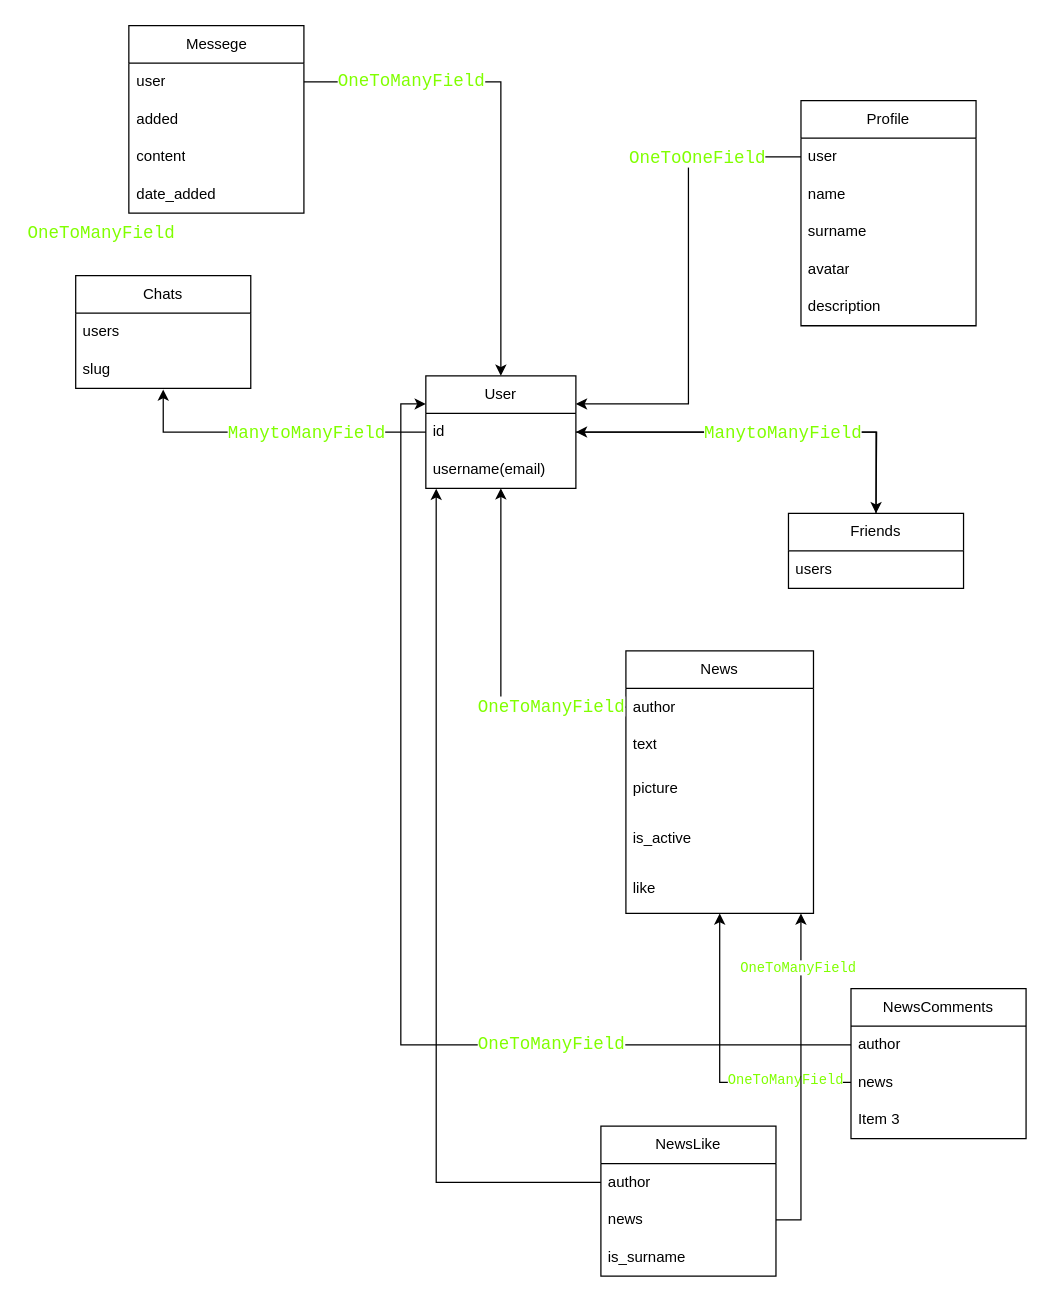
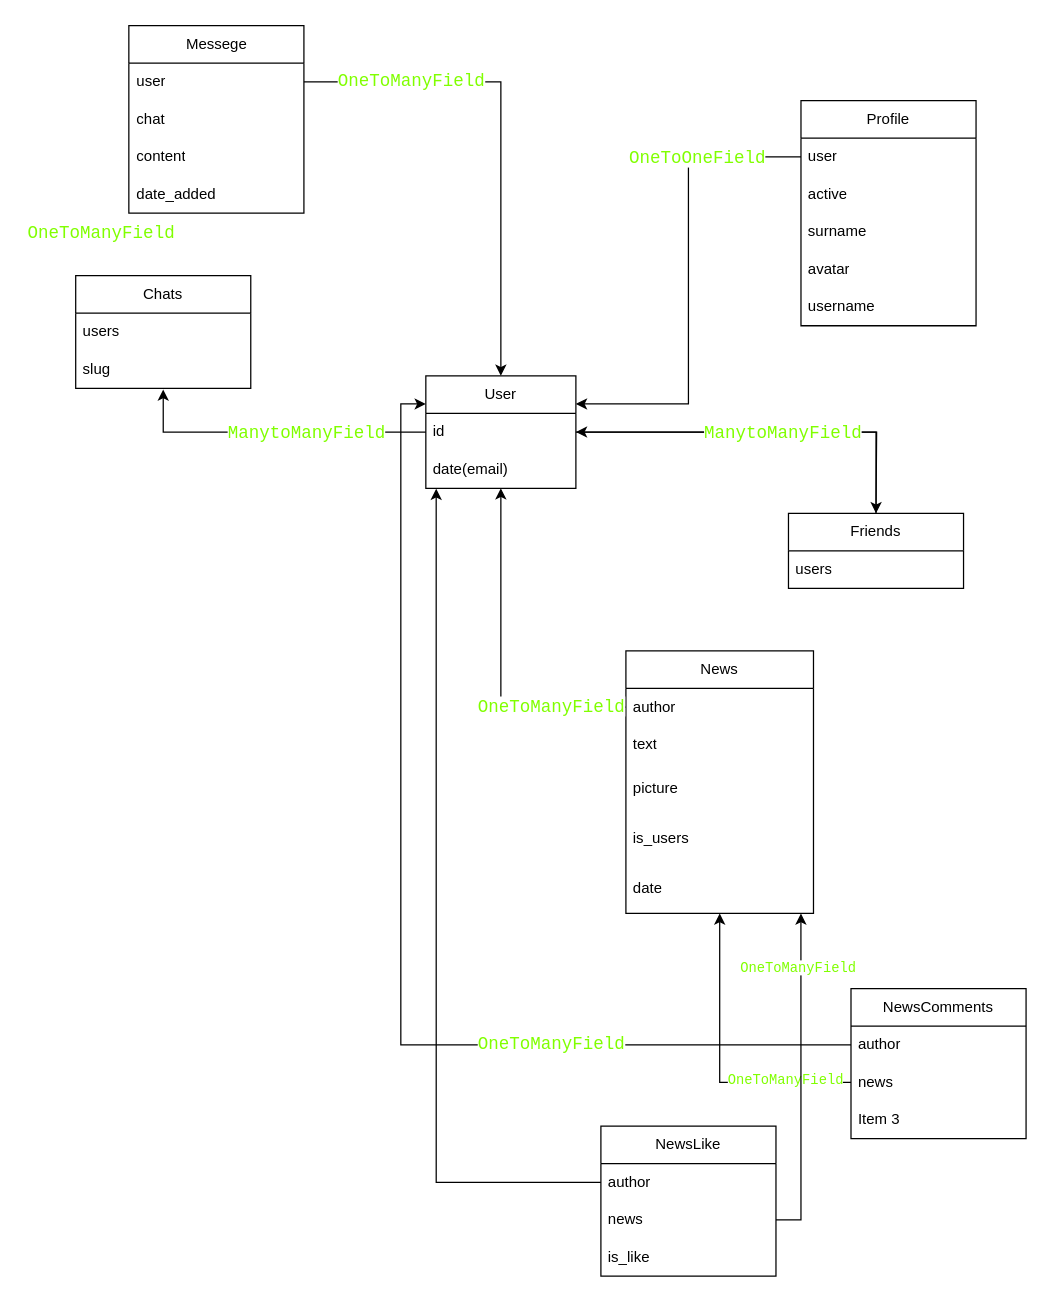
  <mxCell id="0" />
  <mxCell id="1" parent="0" />
  <mxCell id="2" value="Profile" style="swimlane;fontStyle=0;childLayout=stackLayout;horizontal=1;startSize=30;horizontalStack=0;resizeParent=1;resizeParentMax=0;resizeLast=0;collapsible=1;marginBottom=0;whiteSpace=wrap;html=1;" vertex="1" parent="1"><mxGeometry x="640" y="80" width="140" height="180" as="geometry" /></mxCell>
  <mxCell id="3" value="user" style="text;strokeColor=none;fillColor=none;align=left;verticalAlign=middle;spacingLeft=4;spacingRight=4;overflow=hidden;points=[[0,0.5],[1,0.5]];portConstraint=eastwest;rotatable=0;whiteSpace=wrap;html=1;" vertex="1" parent="2"><mxGeometry y="30" width="140" height="30" as="geometry" /></mxCell>
- <mxCell id="4" value="name" style="text;strokeColor=none;fillColor=none;align=left;verticalAlign=middle;spacingLeft=4;spacingRight=4;overflow=hidden;points=[[0,0.5],[1,0.5]];portConstraint=eastwest;rotatable=0;whiteSpace=wrap;html=1;" vertex="1" parent="2"><mxGeometry y="60" width="140" height="30" as="geometry" /></mxCell>
+ <mxCell id="4" value="active" style="text;strokeColor=none;fillColor=none;align=left;verticalAlign=middle;spacingLeft=4;spacingRight=4;overflow=hidden;points=[[0,0.5],[1,0.5]];portConstraint=eastwest;rotatable=0;whiteSpace=wrap;html=1;" vertex="1" parent="2"><mxGeometry y="60" width="140" height="30" as="geometry" /></mxCell>
  <mxCell id="5" value="surname" style="text;strokeColor=none;fillColor=none;align=left;verticalAlign=middle;spacingLeft=4;spacingRight=4;overflow=hidden;points=[[0,0.5],[1,0.5]];portConstraint=eastwest;rotatable=0;whiteSpace=wrap;html=1;" vertex="1" parent="2"><mxGeometry y="90" width="140" height="30" as="geometry" /></mxCell>
  <mxCell id="6" value="avatar" style="text;strokeColor=none;fillColor=none;align=left;verticalAlign=middle;spacingLeft=4;spacingRight=4;overflow=hidden;points=[[0,0.5],[1,0.5]];portConstraint=eastwest;rotatable=0;whiteSpace=wrap;html=1;" vertex="1" parent="2"><mxGeometry y="120" width="140" height="30" as="geometry" /></mxCell>
- <mxCell id="7" value="description" style="text;strokeColor=none;fillColor=none;align=left;verticalAlign=middle;spacingLeft=4;spacingRight=4;overflow=hidden;points=[[0,0.5],[1,0.5]];portConstraint=eastwest;rotatable=0;whiteSpace=wrap;html=1;" vertex="1" parent="2"><mxGeometry y="150" width="140" height="30" as="geometry" /></mxCell>
+ <mxCell id="7" value="username" style="text;strokeColor=none;fillColor=none;align=left;verticalAlign=middle;spacingLeft=4;spacingRight=4;overflow=hidden;points=[[0,0.5],[1,0.5]];portConstraint=eastwest;rotatable=0;whiteSpace=wrap;html=1;" vertex="1" parent="2"><mxGeometry y="150" width="140" height="30" as="geometry" /></mxCell>
  <mxCell id="8" style="edgeStyle=orthogonalEdgeStyle;rounded=0;orthogonalLoop=1;jettySize=auto;html=1;" edge="1" parent="1" source="9"><mxGeometry relative="1" as="geometry"><mxPoint x="700" y="410" as="targetPoint" /></mxGeometry></mxCell>
  <mxCell id="9" value="User" style="swimlane;fontStyle=0;childLayout=stackLayout;horizontal=1;startSize=30;horizontalStack=0;resizeParent=1;resizeParentMax=0;resizeLast=0;collapsible=1;marginBottom=0;whiteSpace=wrap;html=1;" vertex="1" parent="1"><mxGeometry x="340" y="300" width="120" height="90" as="geometry" /></mxCell>
  <mxCell id="10" value="id" style="text;strokeColor=none;fillColor=none;align=left;verticalAlign=middle;spacingLeft=4;spacingRight=4;overflow=hidden;points=[[0,0.5],[1,0.5]];portConstraint=eastwest;rotatable=0;whiteSpace=wrap;html=1;" vertex="1" parent="9"><mxGeometry y="30" width="120" height="30" as="geometry" /></mxCell>
- <mxCell id="11" value="username(email)" style="text;strokeColor=none;fillColor=none;align=left;verticalAlign=middle;spacingLeft=4;spacingRight=4;overflow=hidden;points=[[0,0.5],[1,0.5]];portConstraint=eastwest;rotatable=0;whiteSpace=wrap;html=1;" vertex="1" parent="9"><mxGeometry y="60" width="120" height="30" as="geometry" /></mxCell>
+ <mxCell id="11" value="date(email)" style="text;strokeColor=none;fillColor=none;align=left;verticalAlign=middle;spacingLeft=4;spacingRight=4;overflow=hidden;points=[[0,0.5],[1,0.5]];portConstraint=eastwest;rotatable=0;whiteSpace=wrap;html=1;" vertex="1" parent="9"><mxGeometry y="60" width="120" height="30" as="geometry" /></mxCell>
  <mxCell id="12" value="News" style="swimlane;fontStyle=0;childLayout=stackLayout;horizontal=1;startSize=30;horizontalStack=0;resizeParent=1;resizeParentMax=0;resizeLast=0;collapsible=1;marginBottom=0;whiteSpace=wrap;html=1;" vertex="1" parent="1"><mxGeometry x="500" y="520" width="150" height="210" as="geometry" /></mxCell>
  <mxCell id="13" value="author" style="text;strokeColor=none;fillColor=none;align=left;verticalAlign=middle;spacingLeft=4;spacingRight=4;overflow=hidden;points=[[0,0.5],[1,0.5]];portConstraint=eastwest;rotatable=0;whiteSpace=wrap;html=1;" vertex="1" parent="12"><mxGeometry y="30" width="150" height="30" as="geometry" /></mxCell>
  <mxCell id="14" value="text" style="text;strokeColor=none;fillColor=none;align=left;verticalAlign=middle;spacingLeft=4;spacingRight=4;overflow=hidden;points=[[0,0.5],[1,0.5]];portConstraint=eastwest;rotatable=0;whiteSpace=wrap;html=1;" vertex="1" parent="12"><mxGeometry y="60" width="150" height="30" as="geometry" /></mxCell>
  <mxCell id="15" value="picture" style="text;strokeColor=none;fillColor=none;align=left;verticalAlign=middle;spacingLeft=4;spacingRight=4;overflow=hidden;points=[[0,0.5],[1,0.5]];portConstraint=eastwest;rotatable=0;whiteSpace=wrap;html=1;" vertex="1" parent="12"><mxGeometry y="90" width="150" height="40" as="geometry" /></mxCell>
- <mxCell id="16" value="is_active" style="text;strokeColor=none;fillColor=none;align=left;verticalAlign=middle;spacingLeft=4;spacingRight=4;overflow=hidden;points=[[0,0.5],[1,0.5]];portConstraint=eastwest;rotatable=0;whiteSpace=wrap;html=1;" vertex="1" parent="12"><mxGeometry y="130" width="150" height="40" as="geometry" /></mxCell>
- <mxCell id="17" value="like" style="text;strokeColor=none;fillColor=none;align=left;verticalAlign=middle;spacingLeft=4;spacingRight=4;overflow=hidden;points=[[0,0.5],[1,0.5]];portConstraint=eastwest;rotatable=0;whiteSpace=wrap;html=1;" vertex="1" parent="12"><mxGeometry y="170" width="150" height="40" as="geometry" /></mxCell>
+ <mxCell id="16" value="is_users" style="text;strokeColor=none;fillColor=none;align=left;verticalAlign=middle;spacingLeft=4;spacingRight=4;overflow=hidden;points=[[0,0.5],[1,0.5]];portConstraint=eastwest;rotatable=0;whiteSpace=wrap;html=1;" vertex="1" parent="12"><mxGeometry y="130" width="150" height="40" as="geometry" /></mxCell>
+ <mxCell id="17" value="date" style="text;strokeColor=none;fillColor=none;align=left;verticalAlign=middle;spacingLeft=4;spacingRight=4;overflow=hidden;points=[[0,0.5],[1,0.5]];portConstraint=eastwest;rotatable=0;whiteSpace=wrap;html=1;" vertex="1" parent="12"><mxGeometry y="170" width="150" height="40" as="geometry" /></mxCell>
  <mxCell id="18" style="edgeStyle=orthogonalEdgeStyle;rounded=0;orthogonalLoop=1;jettySize=auto;html=1;entryX=1;entryY=0.25;entryDx=0;entryDy=0;" edge="1" parent="1" source="3" target="9"><mxGeometry relative="1" as="geometry" /></mxCell>
  <mxCell id="19" style="edgeStyle=orthogonalEdgeStyle;rounded=0;orthogonalLoop=1;jettySize=auto;html=1;" edge="1" parent="1" source="20" target="9"><mxGeometry relative="1" as="geometry"><Array as="points"><mxPoint x="700" y="345" /></Array></mxGeometry></mxCell>
  <mxCell id="20" value="Friends" style="swimlane;fontStyle=0;childLayout=stackLayout;horizontal=1;startSize=30;horizontalStack=0;resizeParent=1;resizeParentMax=0;resizeLast=0;collapsible=1;marginBottom=0;whiteSpace=wrap;html=1;" vertex="1" parent="1"><mxGeometry x="630" y="410" width="140" height="60" as="geometry" /></mxCell>
  <mxCell id="21" value="users" style="text;strokeColor=none;fillColor=none;align=left;verticalAlign=middle;spacingLeft=4;spacingRight=4;overflow=hidden;points=[[0,0.5],[1,0.5]];portConstraint=eastwest;rotatable=0;whiteSpace=wrap;html=1;" vertex="1" parent="20"><mxGeometry y="30" width="140" height="30" as="geometry" /></mxCell>
  <mxCell id="22" value="Chats" style="swimlane;fontStyle=0;childLayout=stackLayout;horizontal=1;startSize=30;horizontalStack=0;resizeParent=1;resizeParentMax=0;resizeLast=0;collapsible=1;marginBottom=0;whiteSpace=wrap;html=1;" vertex="1" parent="1"><mxGeometry x="60" y="220" width="140" height="90" as="geometry" /></mxCell>
  <mxCell id="23" value="users" style="text;strokeColor=none;fillColor=none;align=left;verticalAlign=middle;spacingLeft=4;spacingRight=4;overflow=hidden;points=[[0,0.5],[1,0.5]];portConstraint=eastwest;rotatable=0;whiteSpace=wrap;html=1;" vertex="1" parent="22"><mxGeometry y="30" width="140" height="30" as="geometry" /></mxCell>
  <mxCell id="24" value="slug" style="text;strokeColor=none;fillColor=none;align=left;verticalAlign=middle;spacingLeft=4;spacingRight=4;overflow=hidden;points=[[0,0.5],[1,0.5]];portConstraint=eastwest;rotatable=0;whiteSpace=wrap;html=1;" vertex="1" parent="22"><mxGeometry y="60" width="140" height="30" as="geometry" /></mxCell>
  <mxCell id="25" value="Messege" style="swimlane;fontStyle=0;childLayout=stackLayout;horizontal=1;startSize=30;horizontalStack=0;resizeParent=1;resizeParentMax=0;resizeLast=0;collapsible=1;marginBottom=0;whiteSpace=wrap;html=1;" vertex="1" parent="1"><mxGeometry x="102.5" y="20" width="140" height="150" as="geometry" /></mxCell>
  <mxCell id="26" value="user" style="text;strokeColor=none;fillColor=none;align=left;verticalAlign=middle;spacingLeft=4;spacingRight=4;overflow=hidden;points=[[0,0.5],[1,0.5]];portConstraint=eastwest;rotatable=0;whiteSpace=wrap;html=1;" vertex="1" parent="25"><mxGeometry y="30" width="140" height="30" as="geometry" /></mxCell>
- <mxCell id="27" value="added" style="text;strokeColor=none;fillColor=none;align=left;verticalAlign=middle;spacingLeft=4;spacingRight=4;overflow=hidden;points=[[0,0.5],[1,0.5]];portConstraint=eastwest;rotatable=0;whiteSpace=wrap;html=1;" vertex="1" parent="25"><mxGeometry y="60" width="140" height="30" as="geometry" /></mxCell>
+ <mxCell id="27" value="chat" style="text;strokeColor=none;fillColor=none;align=left;verticalAlign=middle;spacingLeft=4;spacingRight=4;overflow=hidden;points=[[0,0.5],[1,0.5]];portConstraint=eastwest;rotatable=0;whiteSpace=wrap;html=1;" vertex="1" parent="25"><mxGeometry y="60" width="140" height="30" as="geometry" /></mxCell>
  <mxCell id="28" value="content" style="text;strokeColor=none;fillColor=none;align=left;verticalAlign=middle;spacingLeft=4;spacingRight=4;overflow=hidden;points=[[0,0.5],[1,0.5]];portConstraint=eastwest;rotatable=0;whiteSpace=wrap;html=1;" vertex="1" parent="25"><mxGeometry y="90" width="140" height="30" as="geometry" /></mxCell>
  <mxCell id="29" value="date_added" style="text;strokeColor=none;fillColor=none;align=left;verticalAlign=middle;spacingLeft=4;spacingRight=4;overflow=hidden;points=[[0,0.5],[1,0.5]];portConstraint=eastwest;rotatable=0;whiteSpace=wrap;html=1;" vertex="1" parent="25"><mxGeometry y="120" width="140" height="30" as="geometry" /></mxCell>
  <mxCell id="30" value="&lt;div style=&quot;font-family: Consolas, &amp;quot;Courier New&amp;quot;, monospace; font-weight: normal; font-size: 14px; line-height: 19px;&quot;&gt;&lt;div style=&quot;&quot;&gt;&lt;span style=&quot;background-color: rgb(255, 255, 255);&quot;&gt;ManytoManyField&lt;/span&gt;&lt;/div&gt;&lt;/div&gt;" style="text;whiteSpace=wrap;html=1;fontColor=#80FF00;" vertex="1" parent="1"><mxGeometry x="561.25" y="330" width="97.5" height="25" as="geometry" /></mxCell>
  <mxCell id="31" style="edgeStyle=orthogonalEdgeStyle;rounded=0;orthogonalLoop=1;jettySize=auto;html=1;entryX=0.5;entryY=1.033;entryDx=0;entryDy=0;entryPerimeter=0;" edge="1" parent="1" source="9" target="24"><mxGeometry relative="1" as="geometry" /></mxCell>
  <mxCell id="32" style="edgeStyle=orthogonalEdgeStyle;rounded=0;orthogonalLoop=1;jettySize=auto;html=1;entryX=0.5;entryY=0;entryDx=0;entryDy=0;" edge="1" parent="1" source="26" target="9"><mxGeometry relative="1" as="geometry" /></mxCell>
  <mxCell id="33" style="edgeStyle=orthogonalEdgeStyle;rounded=0;orthogonalLoop=1;jettySize=auto;html=1;" edge="1" parent="1" source="13" target="9"><mxGeometry relative="1" as="geometry" /></mxCell>
  <mxCell id="34" value="NewsComments" style="swimlane;fontStyle=0;childLayout=stackLayout;horizontal=1;startSize=30;horizontalStack=0;resizeParent=1;resizeParentMax=0;resizeLast=0;collapsible=1;marginBottom=0;whiteSpace=wrap;html=1;" vertex="1" parent="1"><mxGeometry x="680" y="790" width="140" height="120" as="geometry" /></mxCell>
  <mxCell id="35" value="author" style="text;strokeColor=none;fillColor=none;align=left;verticalAlign=middle;spacingLeft=4;spacingRight=4;overflow=hidden;points=[[0,0.5],[1,0.5]];portConstraint=eastwest;rotatable=0;whiteSpace=wrap;html=1;" vertex="1" parent="34"><mxGeometry y="30" width="140" height="30" as="geometry" /></mxCell>
  <mxCell id="36" value="news" style="text;strokeColor=none;fillColor=none;align=left;verticalAlign=middle;spacingLeft=4;spacingRight=4;overflow=hidden;points=[[0,0.5],[1,0.5]];portConstraint=eastwest;rotatable=0;whiteSpace=wrap;html=1;" vertex="1" parent="34"><mxGeometry y="60" width="140" height="30" as="geometry" /></mxCell>
  <mxCell id="37" value="Item 3" style="text;strokeColor=none;fillColor=none;align=left;verticalAlign=middle;spacingLeft=4;spacingRight=4;overflow=hidden;points=[[0,0.5],[1,0.5]];portConstraint=eastwest;rotatable=0;whiteSpace=wrap;html=1;" vertex="1" parent="34"><mxGeometry y="90" width="140" height="30" as="geometry" /></mxCell>
  <mxCell id="38" style="edgeStyle=orthogonalEdgeStyle;rounded=0;orthogonalLoop=1;jettySize=auto;html=1;entryX=0;entryY=0.25;entryDx=0;entryDy=0;" edge="1" parent="1" source="35" target="9"><mxGeometry relative="1" as="geometry" /></mxCell>
  <mxCell id="39" value="&lt;span style=&quot;color: rgb(128, 255, 0); font-family: Consolas, &amp;quot;Courier New&amp;quot;, monospace; font-size: 14px; font-style: normal; font-variant-ligatures: normal; font-variant-caps: normal; font-weight: 400; letter-spacing: normal; orphans: 2; text-align: left; text-indent: 0px; text-transform: none; widows: 2; word-spacing: 0px; -webkit-text-stroke-width: 0px; background-color: rgb(255, 255, 255); text-decoration-thickness: initial; text-decoration-style: initial; text-decoration-color: initial; float: none; display: inline !important;&quot;&gt;OneToManyField&lt;/span&gt;" style="text;whiteSpace=wrap;html=1;" vertex="1" parent="1"><mxGeometry x="267.5" y="50" width="140" height="40" as="geometry" /></mxCell>
  <mxCell id="40" value="&lt;div style=&quot;font-family: Consolas, &amp;quot;Courier New&amp;quot;, monospace; font-weight: normal; font-size: 14px; line-height: 19px;&quot;&gt;&lt;div style=&quot;&quot;&gt;&lt;span style=&quot;background-color: rgb(255, 255, 255);&quot;&gt;OneToOneField&lt;/span&gt;&lt;/div&gt;&lt;/div&gt;" style="text;whiteSpace=wrap;html=1;fontColor=#80FF00;" vertex="1" parent="1"><mxGeometry x="501.25" y="110" width="97.5" height="30" as="geometry" /></mxCell>
  <mxCell id="41" value="&lt;div style=&quot;font-family: Consolas, &amp;quot;Courier New&amp;quot;, monospace; font-weight: normal; font-size: 14px; line-height: 19px;&quot;&gt;&lt;div style=&quot;&quot;&gt;&lt;span style=&quot;background-color: rgb(255, 255, 255);&quot;&gt;OneToManyField&lt;/span&gt;&lt;/div&gt;&lt;/div&gt;" style="text;whiteSpace=wrap;html=1;fontColor=#80FF00;" vertex="1" parent="1"><mxGeometry x="20" y="170" width="97.5" height="30" as="geometry" /></mxCell>
  <mxCell id="42" value="&lt;div style=&quot;font-family: Consolas, &amp;quot;Courier New&amp;quot;, monospace; font-weight: normal; font-size: 14px; line-height: 19px;&quot;&gt;&lt;div style=&quot;&quot;&gt;&lt;span style=&quot;background-color: rgb(255, 255, 255);&quot;&gt;ManytoManyField&lt;/span&gt;&lt;/div&gt;&lt;/div&gt;" style="text;whiteSpace=wrap;html=1;fontColor=#80FF00;" vertex="1" parent="1"><mxGeometry x="180" y="330" width="97.5" height="25" as="geometry" /></mxCell>
  <mxCell id="43" value="&lt;span style=&quot;color: rgb(128, 255, 0); font-family: Consolas, &amp;quot;Courier New&amp;quot;, monospace; font-size: 14px; font-style: normal; font-variant-ligatures: normal; font-variant-caps: normal; font-weight: 400; letter-spacing: normal; orphans: 2; text-align: left; text-indent: 0px; text-transform: none; widows: 2; word-spacing: 0px; -webkit-text-stroke-width: 0px; background-color: rgb(255, 255, 255); text-decoration-thickness: initial; text-decoration-style: initial; text-decoration-color: initial; float: none; display: inline !important;&quot;&gt;OneToManyField&lt;/span&gt;" style="text;whiteSpace=wrap;html=1;" vertex="1" parent="1"><mxGeometry x="380" y="550" width="140" height="40" as="geometry" /></mxCell>
  <mxCell id="44" value="&lt;span style=&quot;color: rgb(128, 255, 0); font-family: Consolas, &amp;quot;Courier New&amp;quot;, monospace; font-size: 14px; font-style: normal; font-variant-ligatures: normal; font-variant-caps: normal; font-weight: 400; letter-spacing: normal; orphans: 2; text-align: left; text-indent: 0px; text-transform: none; widows: 2; word-spacing: 0px; -webkit-text-stroke-width: 0px; background-color: rgb(255, 255, 255); text-decoration-thickness: initial; text-decoration-style: initial; text-decoration-color: initial; float: none; display: inline !important;&quot;&gt;OneToManyField&lt;/span&gt;" style="text;whiteSpace=wrap;html=1;" vertex="1" parent="1"><mxGeometry x="380" y="820" width="140" height="40" as="geometry" /></mxCell>
  <mxCell id="45" style="edgeStyle=orthogonalEdgeStyle;rounded=0;orthogonalLoop=1;jettySize=auto;html=1;" edge="1" parent="1" source="36" target="12"><mxGeometry relative="1" as="geometry" /></mxCell>
  <mxCell id="46" value="&lt;span style=&quot;color: rgb(128, 255, 0); font-family: Consolas, &amp;quot;Courier New&amp;quot;, monospace; font-size: 11px; font-style: normal; font-variant-ligatures: normal; font-variant-caps: normal; font-weight: 400; letter-spacing: normal; orphans: 2; text-align: left; text-indent: 0px; text-transform: none; widows: 2; word-spacing: 0px; -webkit-text-stroke-width: 0px; background-color: rgb(255, 255, 255); text-decoration-thickness: initial; text-decoration-style: initial; text-decoration-color: initial; float: none; display: inline !important;&quot;&gt;OneToManyField&lt;/span&gt;" style="text;whiteSpace=wrap;html=1;fontSize=11;" vertex="1" parent="1"><mxGeometry x="580" y="850" width="140" height="40" as="geometry" /></mxCell>
  <mxCell id="47" value="NewsLike" style="swimlane;fontStyle=0;childLayout=stackLayout;horizontal=1;startSize=30;horizontalStack=0;resizeParent=1;resizeParentMax=0;resizeLast=0;collapsible=1;marginBottom=0;whiteSpace=wrap;html=1;" vertex="1" parent="1"><mxGeometry x="480" y="900" width="140" height="120" as="geometry" /></mxCell>
  <mxCell id="48" value="author" style="text;strokeColor=none;fillColor=none;align=left;verticalAlign=middle;spacingLeft=4;spacingRight=4;overflow=hidden;points=[[0,0.5],[1,0.5]];portConstraint=eastwest;rotatable=0;whiteSpace=wrap;html=1;" vertex="1" parent="47"><mxGeometry y="30" width="140" height="30" as="geometry" /></mxCell>
  <mxCell id="49" value="news" style="text;strokeColor=none;fillColor=none;align=left;verticalAlign=middle;spacingLeft=4;spacingRight=4;overflow=hidden;points=[[0,0.5],[1,0.5]];portConstraint=eastwest;rotatable=0;whiteSpace=wrap;html=1;" vertex="1" parent="47"><mxGeometry y="60" width="140" height="30" as="geometry" /></mxCell>
- <mxCell id="50" value="is_surname" style="text;strokeColor=none;fillColor=none;align=left;verticalAlign=middle;spacingLeft=4;spacingRight=4;overflow=hidden;points=[[0,0.5],[1,0.5]];portConstraint=eastwest;rotatable=0;whiteSpace=wrap;html=1;" vertex="1" parent="47"><mxGeometry y="90" width="140" height="30" as="geometry" /></mxCell>
+ <mxCell id="50" value="is_like" style="text;strokeColor=none;fillColor=none;align=left;verticalAlign=middle;spacingLeft=4;spacingRight=4;overflow=hidden;points=[[0,0.5],[1,0.5]];portConstraint=eastwest;rotatable=0;whiteSpace=wrap;html=1;" vertex="1" parent="47"><mxGeometry y="90" width="140" height="30" as="geometry" /></mxCell>
  <mxCell id="51" style="edgeStyle=orthogonalEdgeStyle;rounded=0;orthogonalLoop=1;jettySize=auto;html=1;entryX=0.069;entryY=1.01;entryDx=0;entryDy=0;entryPerimeter=0;" edge="1" parent="1" source="48" target="11"><mxGeometry relative="1" as="geometry" /></mxCell>
  <mxCell id="52" style="edgeStyle=orthogonalEdgeStyle;rounded=0;orthogonalLoop=1;jettySize=auto;html=1;entryX=0.933;entryY=1;entryDx=0;entryDy=0;entryPerimeter=0;" edge="1" parent="1" source="49" target="17"><mxGeometry relative="1" as="geometry" /></mxCell>
  <mxCell id="53" value="&lt;span style=&quot;color: rgb(128, 255, 0); font-family: Consolas, &amp;quot;Courier New&amp;quot;, monospace; font-size: 11px; font-style: normal; font-variant-ligatures: normal; font-variant-caps: normal; font-weight: 400; letter-spacing: normal; orphans: 2; text-align: left; text-indent: 0px; text-transform: none; widows: 2; word-spacing: 0px; -webkit-text-stroke-width: 0px; background-color: rgb(255, 255, 255); text-decoration-thickness: initial; text-decoration-style: initial; text-decoration-color: initial; float: none; display: inline !important;&quot;&gt;OneToManyField&lt;/span&gt;" style="text;whiteSpace=wrap;html=1;fontSize=11;" vertex="1" parent="1"><mxGeometry x="590" y="760" width="140" height="40" as="geometry" /></mxCell>
